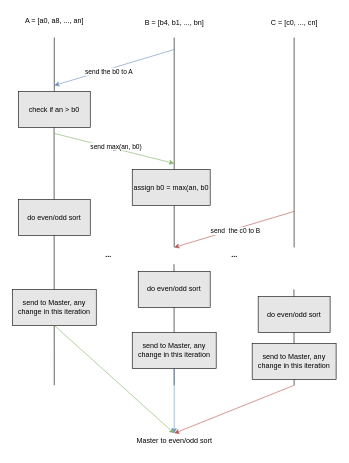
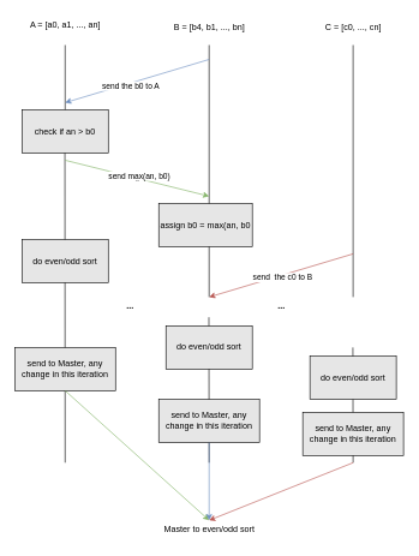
  <mxCell id="0" />
  <mxCell id="1" parent="0" />
  <mxCell id="2" value="" style="endArrow=none;html=1;rounded=0;" edge="1" parent="1"><mxGeometry width="50" height="50" relative="1" as="geometry"><mxPoint x="90" y="152" as="sourcePoint" /><mxPoint x="90" y="62" as="targetPoint" /></mxGeometry></mxCell>
  <mxCell id="3" value="" style="endArrow=none;html=1;rounded=0;" edge="1" parent="1"><mxGeometry width="50" height="50" relative="1" as="geometry"><mxPoint x="290" y="412" as="sourcePoint" /><mxPoint x="290" y="62" as="targetPoint" /></mxGeometry></mxCell>
  <mxCell id="4" value="" style="endArrow=classic;html=1;rounded=0;fillColor=#dae8fc;strokeColor=#6c8ebf;" edge="1" parent="1"><mxGeometry width="50" height="50" relative="1" as="geometry"><mxPoint x="290" y="82" as="sourcePoint" /><mxPoint x="90" y="142" as="targetPoint" /></mxGeometry></mxCell>
  <mxCell id="5" value="send the b0 to A" style="edgeLabel;html=1;align=center;verticalAlign=middle;resizable=0;points=[];" vertex="1" connectable="0" parent="4"><mxGeometry x="0.211" relative="1" as="geometry"><mxPoint x="11" as="offset" /></mxGeometry></mxCell>
  <mxCell id="6" value="B = [b4, b1, ..., bn]" style="text;html=1;align=center;verticalAlign=middle;resizable=0;points=[];autosize=1;strokeColor=none;fillColor=none;" vertex="1" parent="1"><mxGeometry x="230" y="22" width="120" height="30" as="geometry" /></mxCell>
- <mxCell id="7" value="A = [a0, a8, ..., an]" style="text;html=1;align=center;verticalAlign=middle;resizable=0;points=[];autosize=1;strokeColor=none;fillColor=none;" vertex="1" parent="1"><mxGeometry x="30" y="20" width="120" height="30" as="geometry" /></mxCell>
+ <mxCell id="7" value="A = [a0, a1, ..., an]" style="text;html=1;align=center;verticalAlign=middle;resizable=0;points=[];autosize=1;strokeColor=none;fillColor=none;" vertex="1" parent="1"><mxGeometry x="30" y="20" width="120" height="30" as="geometry" /></mxCell>
  <mxCell id="8" value="check if an &amp;gt; b0" style="rounded=0;whiteSpace=wrap;html=1;fillColor=#E6E6E6;" vertex="1" parent="1"><mxGeometry x="30" y="152" width="120" height="60" as="geometry" /></mxCell>
  <mxCell id="9" value="" style="endArrow=none;html=1;rounded=0;" edge="1" parent="1"><mxGeometry width="50" height="50" relative="1" as="geometry"><mxPoint x="90" y="642" as="sourcePoint" /><mxPoint x="89.66" y="212" as="targetPoint" /></mxGeometry></mxCell>
  <mxCell id="10" value="d" style="endArrow=classic;html=1;rounded=0;fillColor=#d5e8d4;strokeColor=#82b366;" edge="1" parent="1"><mxGeometry width="50" height="50" relative="1" as="geometry"><mxPoint x="90" y="222" as="sourcePoint" /><mxPoint x="290" y="272" as="targetPoint" /></mxGeometry></mxCell>
  <mxCell id="11" value="send max(an, b0)" style="edgeLabel;html=1;align=center;verticalAlign=middle;resizable=0;points=[];" vertex="1" connectable="0" parent="10"><mxGeometry x="0.021" y="3" relative="1" as="geometry"><mxPoint y="-1" as="offset" /></mxGeometry></mxCell>
  <mxCell id="12" value="assign b0 =&amp;nbsp;max(an, b0" style="rounded=0;whiteSpace=wrap;html=1;fillColor=#E6E6E6;" vertex="1" parent="1"><mxGeometry x="220" y="282" width="130" height="60" as="geometry" /></mxCell>
  <mxCell id="13" value="do even/odd sort" style="rounded=0;whiteSpace=wrap;html=1;fillColor=#E6E6E6;" vertex="1" parent="1"><mxGeometry x="30" y="332" width="120" height="60" as="geometry" /></mxCell>
  <mxCell id="14" value="" style="endArrow=none;html=1;rounded=0;" edge="1" parent="1"><mxGeometry width="50" height="50" relative="1" as="geometry"><mxPoint x="490" y="412" as="sourcePoint" /><mxPoint x="490" y="62" as="targetPoint" /></mxGeometry></mxCell>
  <mxCell id="15" value="C = [c0, ..., cn]" style="text;html=1;align=center;verticalAlign=middle;resizable=0;points=[];autosize=1;strokeColor=none;fillColor=none;" vertex="1" parent="1"><mxGeometry x="440" y="22" width="100" height="30" as="geometry" /></mxCell>
  <mxCell id="16" value="" style="endArrow=classic;html=1;rounded=0;fillColor=#f8cecc;strokeColor=#b85450;" edge="1" parent="1"><mxGeometry width="50" height="50" relative="1" as="geometry"><mxPoint x="490" y="352" as="sourcePoint" /><mxPoint x="290" y="412" as="targetPoint" /></mxGeometry></mxCell>
  <mxCell id="17" value="send&amp;nbsp; the c0 to B" style="edgeLabel;html=1;align=center;verticalAlign=middle;resizable=0;points=[];" vertex="1" connectable="0" parent="16"><mxGeometry x="-0.008" y="3" relative="1" as="geometry"><mxPoint as="offset" /></mxGeometry></mxCell>
  <mxCell id="18" value="&lt;b&gt;...&lt;/b&gt;" style="text;html=1;align=center;verticalAlign=middle;resizable=0;points=[];autosize=1;strokeColor=none;fillColor=none;" vertex="1" parent="1"><mxGeometry x="375" y="410" width="30" height="30" as="geometry" /></mxCell>
  <mxCell id="19" value="&lt;b&gt;...&lt;/b&gt;" style="text;html=1;align=center;verticalAlign=middle;resizable=0;points=[];autosize=1;strokeColor=none;fillColor=none;" vertex="1" parent="1"><mxGeometry x="165" y="410" width="30" height="30" as="geometry" /></mxCell>
  <mxCell id="20" value="" style="endArrow=none;html=1;rounded=0;" edge="1" parent="1"><mxGeometry width="50" height="50" relative="1" as="geometry"><mxPoint x="290" y="642" as="sourcePoint" /><mxPoint x="289.66" y="440" as="targetPoint" /></mxGeometry></mxCell>
  <mxCell id="21" value="do even/odd sort" style="rounded=0;whiteSpace=wrap;html=1;fillColor=#E6E6E6;" vertex="1" parent="1"><mxGeometry x="230" y="452" width="120" height="60" as="geometry" /></mxCell>
  <mxCell id="22" value="" style="endArrow=none;html=1;rounded=0;" edge="1" parent="1"><mxGeometry width="50" height="50" relative="1" as="geometry"><mxPoint x="490" y="642" as="sourcePoint" /><mxPoint x="489.66" y="482" as="targetPoint" /></mxGeometry></mxCell>
  <mxCell id="23" value="do even/odd sort" style="rounded=0;whiteSpace=wrap;html=1;fillColor=#E6E6E6;" vertex="1" parent="1"><mxGeometry x="430" y="494" width="120" height="60" as="geometry" /></mxCell>
  <mxCell id="24" value="send to Master, any change in this iteration" style="rounded=0;whiteSpace=wrap;html=1;fillColor=#E6E6E6;" vertex="1" parent="1"><mxGeometry x="20" y="482" width="140" height="60" as="geometry" /></mxCell>
  <mxCell id="25" value="send to Master, any change in this iteration" style="rounded=0;whiteSpace=wrap;html=1;fillColor=#E6E6E6;" vertex="1" parent="1"><mxGeometry x="220" y="554" width="140" height="60" as="geometry" /></mxCell>
  <mxCell id="26" value="send to Master, any change in this iteration" style="rounded=0;whiteSpace=wrap;html=1;fillColor=#E6E6E6;" vertex="1" parent="1"><mxGeometry x="420" y="572" width="140" height="60" as="geometry" /></mxCell>
  <mxCell id="27" value="" style="endArrow=classic;html=1;rounded=0;exitX=0.5;exitY=1;exitDx=0;exitDy=0;fillColor=#d5e8d4;strokeColor=#82b366;" edge="1" parent="1" source="24"><mxGeometry width="50" height="50" relative="1" as="geometry"><mxPoint x="150" y="652" as="sourcePoint" /><mxPoint x="290" y="722" as="targetPoint" /></mxGeometry></mxCell>
  <mxCell id="28" value="" style="endArrow=classic;html=1;rounded=0;exitX=0.5;exitY=1;exitDx=0;exitDy=0;fillColor=#dae8fc;strokeColor=#6c8ebf;" edge="1" parent="1" source="25"><mxGeometry width="50" height="50" relative="1" as="geometry"><mxPoint x="100" y="552" as="sourcePoint" /><mxPoint x="290" y="722" as="targetPoint" /></mxGeometry></mxCell>
  <mxCell id="29" value="" style="endArrow=classic;html=1;rounded=0;fillColor=#f8cecc;strokeColor=#b85450;" edge="1" parent="1"><mxGeometry width="50" height="50" relative="1" as="geometry"><mxPoint x="490" y="642" as="sourcePoint" /><mxPoint x="290" y="722" as="targetPoint" /></mxGeometry></mxCell>
  <mxCell id="30" value="Master to even/odd sort" style="text;html=1;align=center;verticalAlign=middle;resizable=0;points=[];autosize=1;strokeColor=none;fillColor=none;" vertex="1" parent="1"><mxGeometry x="215" y="720" width="150" height="30" as="geometry" /></mxCell>
